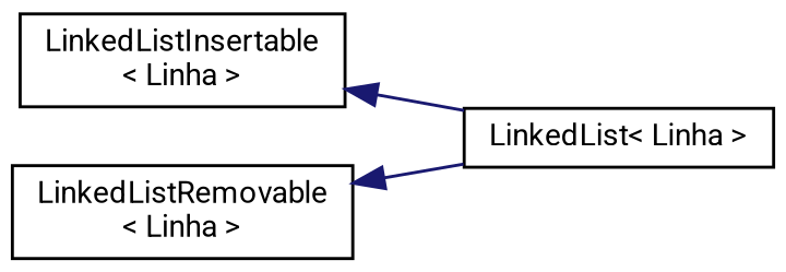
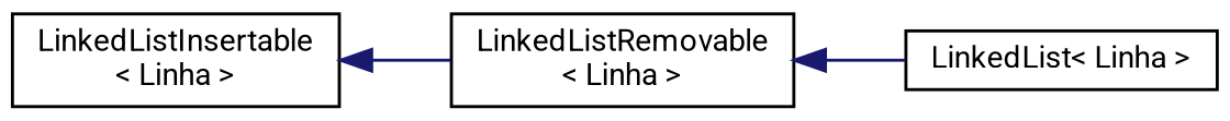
  digraph {
    fontname=Roboto
    rankdir=LR
    node [color=black fillcolor=white fontname=Roboto fontsize=10 shape=record style=filled]
    edge [color=midnightblue dir=back fontname=Roboto fontsize=10 labelfontname=Helvetica labelfontsize=10 style=solid]
    n1 [height=0.2 label="LinkedListInsertable\l\< Linha \>" width=0.4]
    n2 [height=0.2 label="LinkedListRemovable\l\< Linha \>" width=0.4]
    n3 [height=0.2 label="LinkedList\< Linha \>" width=0.4]
-   n1 -> n3
+   n1 -> n2
    n2 -> n3
  }
